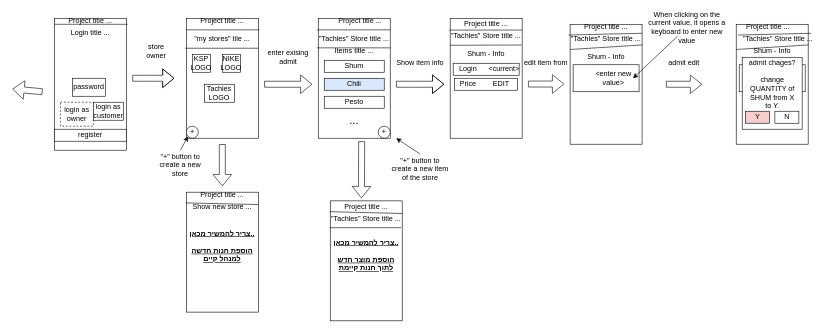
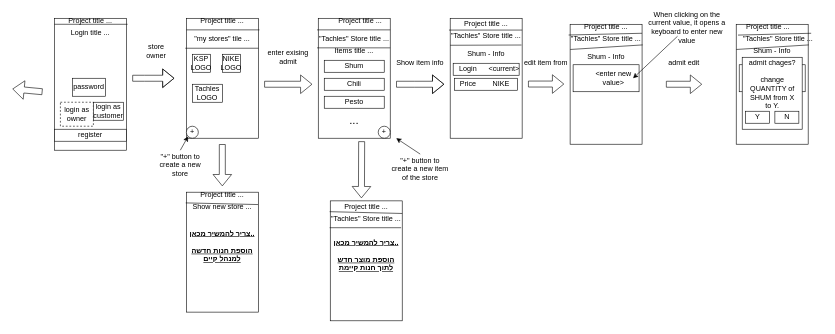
  <mxCell id="0" />
  <mxCell id="1" parent="0" />
  <mxCell id="2" value="" style="rounded=0;whiteSpace=wrap;html=1;" parent="1" vertex="1"><mxGeometry x="90" y="30" width="120" height="220" as="geometry" /></mxCell>
  <mxCell id="3" value="Login title ..." style="text;html=1;strokeColor=none;fillColor=none;align=center;verticalAlign=middle;whiteSpace=wrap;rounded=0;" parent="1" vertex="1"><mxGeometry x="95" y="40" width="110" height="30" as="geometry" /></mxCell>
  <mxCell id="4" value="password" style="rounded=0;whiteSpace=wrap;html=1;" parent="1" vertex="1"><mxGeometry x="120" y="130" width="55" height="30" as="geometry" /></mxCell>
  <mxCell id="5" value="login as owner" style="rounded=0;whiteSpace=wrap;html=1;dashed=1;" parent="1" vertex="1"><mxGeometry x="100" y="170" width="55" height="40" as="geometry" /></mxCell>
  <mxCell id="6" value="login as customer" style="rounded=0;whiteSpace=wrap;html=1;" parent="1" vertex="1"><mxGeometry x="155" y="170" width="50" height="30" as="geometry" /></mxCell>
  <mxCell id="7" value="" style="shape=flexArrow;endArrow=classic;html=1;rounded=0;" parent="1" edge="1"><mxGeometry width="50" height="50" relative="1" as="geometry"><mxPoint x="220" y="130" as="sourcePoint" /><mxPoint x="290" y="130" as="targetPoint" /><Array as="points"><mxPoint x="240" y="130" /></Array></mxGeometry></mxCell>
  <mxCell id="8" value="" style="rounded=0;whiteSpace=wrap;html=1;" parent="1" vertex="1"><mxGeometry x="310" y="30" width="120" height="200" as="geometry" /></mxCell>
  <mxCell id="9" value="store owner" style="text;html=1;strokeColor=none;fillColor=none;align=center;verticalAlign=middle;whiteSpace=wrap;rounded=0;" parent="1" vertex="1"><mxGeometry x="230" y="70" width="60" height="30" as="geometry" /></mxCell>
  <mxCell id="10" value="&quot;my stores&quot; tile ..." style="text;html=1;strokeColor=none;fillColor=none;align=center;verticalAlign=middle;whiteSpace=wrap;rounded=0;" parent="1" vertex="1"><mxGeometry x="300" y="50" width="140" height="30" as="geometry" /></mxCell>
  <mxCell id="11" value="Project title ..." style="text;html=1;strokeColor=none;fillColor=none;align=center;verticalAlign=middle;whiteSpace=wrap;rounded=0;" parent="1" vertex="1"><mxGeometry x="280" y="20" width="180" height="30" as="geometry" /></mxCell>
  <mxCell id="12" value="" style="endArrow=none;html=1;rounded=0;exitX=0.059;exitY=0.998;exitDx=0;exitDy=0;exitPerimeter=0;entryX=0.931;entryY=0.998;entryDx=0;entryDy=0;entryPerimeter=0;" parent="1" source="10" target="10" edge="1"><mxGeometry width="50" height="50" relative="1" as="geometry"><mxPoint x="420" y="160" as="sourcePoint" /><mxPoint x="470" y="110" as="targetPoint" /></mxGeometry></mxCell>
  <mxCell id="13" value="KSP LOGO" style="rounded=0;whiteSpace=wrap;html=1;" parent="1" vertex="1"><mxGeometry x="320" y="90" width="30" height="30" as="geometry" /></mxCell>
  <mxCell id="14" value="NIKE LOGO" style="rounded=0;whiteSpace=wrap;html=1;" parent="1" vertex="1"><mxGeometry x="370" y="90" width="30" height="30" as="geometry" /></mxCell>
- <mxCell id="15" value="Tachles LOGO" style="rounded=0;whiteSpace=wrap;html=1;" parent="1" vertex="1"><mxGeometry x="340" y="140" width="50" height="30" as="geometry" /></mxCell>
+ <mxCell id="15" value="Tachles LOGO" style="rounded=0;whiteSpace=wrap;html=1;" parent="1" vertex="1"><mxGeometry x="320" y="140" width="50" height="30" as="geometry" /></mxCell>
  <mxCell id="16" value="+" style="ellipse;whiteSpace=wrap;html=1;aspect=fixed;" parent="1" vertex="1"><mxGeometry x="310" y="210" width="20" height="20" as="geometry" /></mxCell>
  <mxCell id="17" value="" style="endArrow=classic;html=1;rounded=0;entryX=0;entryY=1;entryDx=0;entryDy=0;exitX=0.5;exitY=0;exitDx=0;exitDy=0;" parent="1" source="18" target="16" edge="1"><mxGeometry width="50" height="50" relative="1" as="geometry"><mxPoint x="230" y="270" as="sourcePoint" /><mxPoint x="260" y="230" as="targetPoint" /></mxGeometry></mxCell>
  <mxCell id="18" value="&quot;+&quot; button to create a new store" style="text;html=1;strokeColor=none;fillColor=none;align=center;verticalAlign=middle;whiteSpace=wrap;rounded=0;" parent="1" vertex="1"><mxGeometry x="250" y="250" width="100" height="50" as="geometry" /></mxCell>
  <mxCell id="19" value="" style="shape=flexArrow;endArrow=classic;html=1;rounded=0;" parent="1" edge="1"><mxGeometry width="50" height="50" relative="1" as="geometry"><mxPoint x="440" y="140" as="sourcePoint" /><mxPoint x="520" y="140" as="targetPoint" /></mxGeometry></mxCell>
  <mxCell id="20" value="Project title ..." style="text;html=1;strokeColor=none;fillColor=none;align=center;verticalAlign=middle;whiteSpace=wrap;rounded=0;" parent="1" vertex="1"><mxGeometry x="60" y="20" width="180" height="30" as="geometry" /></mxCell>
  <mxCell id="21" value="enter exising admit" style="text;html=1;strokeColor=none;fillColor=none;align=center;verticalAlign=middle;whiteSpace=wrap;rounded=0;" parent="1" vertex="1"><mxGeometry x="440" y="80" width="80" height="30" as="geometry" /></mxCell>
  <mxCell id="22" value="" style="rounded=0;whiteSpace=wrap;html=1;" parent="1" vertex="1"><mxGeometry x="530" y="30" width="120" height="200" as="geometry" /></mxCell>
  <mxCell id="23" value="Project title ..." style="text;html=1;strokeColor=none;fillColor=none;align=center;verticalAlign=middle;whiteSpace=wrap;rounded=0;" parent="1" vertex="1"><mxGeometry x="510" y="20" width="180" height="30" as="geometry" /></mxCell>
  <mxCell id="24" value="&quot;Tachles&quot; Store title ..." style="text;html=1;strokeColor=none;fillColor=none;align=center;verticalAlign=middle;whiteSpace=wrap;rounded=0;" parent="1" vertex="1"><mxGeometry x="520" y="50" width="140" height="30" as="geometry" /></mxCell>
  <mxCell id="25" value="" style="endArrow=none;html=1;rounded=0;exitX=0.059;exitY=0.998;exitDx=0;exitDy=0;exitPerimeter=0;entryX=0.931;entryY=0.998;entryDx=0;entryDy=0;entryPerimeter=0;" parent="1" edge="1"><mxGeometry width="50" height="50" relative="1" as="geometry"><mxPoint x="90" y="40" as="sourcePoint" /><mxPoint x="212" y="40" as="targetPoint" /></mxGeometry></mxCell>
  <mxCell id="26" value="" style="endArrow=none;html=1;rounded=0;exitX=0.059;exitY=0.998;exitDx=0;exitDy=0;exitPerimeter=0;entryX=0.931;entryY=0.998;entryDx=0;entryDy=0;entryPerimeter=0;" parent="1" edge="1"><mxGeometry width="50" height="50" relative="1" as="geometry"><mxPoint x="310" y="49.31" as="sourcePoint" /><mxPoint x="432" y="49.31" as="targetPoint" /></mxGeometry></mxCell>
  <mxCell id="27" value="" style="endArrow=none;html=1;rounded=0;exitX=0.059;exitY=0.998;exitDx=0;exitDy=0;exitPerimeter=0;entryX=0.931;entryY=0.998;entryDx=0;entryDy=0;entryPerimeter=0;" parent="1" edge="1"><mxGeometry width="50" height="50" relative="1" as="geometry"><mxPoint x="528" y="49.31" as="sourcePoint" /><mxPoint x="650" y="49.31" as="targetPoint" /></mxGeometry></mxCell>
  <mxCell id="28" value="" style="endArrow=none;html=1;rounded=0;exitX=0.059;exitY=0.998;exitDx=0;exitDy=0;exitPerimeter=0;entryX=0.931;entryY=0.998;entryDx=0;entryDy=0;entryPerimeter=0;" parent="1" edge="1"><mxGeometry width="50" height="50" relative="1" as="geometry"><mxPoint x="528" y="79.31" as="sourcePoint" /><mxPoint x="650" y="79.31" as="targetPoint" /></mxGeometry></mxCell>
  <mxCell id="29" value="Shum" style="rounded=0;whiteSpace=wrap;html=1;" parent="1" vertex="1"><mxGeometry x="540" y="100" width="100" height="20" as="geometry" /></mxCell>
  <mxCell id="30" value="Items title ..." style="text;html=1;strokeColor=none;fillColor=none;align=center;verticalAlign=middle;whiteSpace=wrap;rounded=0;" parent="1" vertex="1"><mxGeometry x="520" y="70" width="140" height="30" as="geometry" /></mxCell>
- <mxCell id="31" value="Chili" style="rounded=0;whiteSpace=wrap;html=1;fillColor=#dae8fc;" parent="1" vertex="1"><mxGeometry x="540" y="130" width="100" height="20" as="geometry" /></mxCell>
+ <mxCell id="31" value="Chili" style="rounded=0;whiteSpace=wrap;html=1;" parent="1" vertex="1"><mxGeometry x="540" y="130" width="100" height="20" as="geometry" /></mxCell>
  <mxCell id="32" value="Pesto" style="rounded=0;whiteSpace=wrap;html=1;" parent="1" vertex="1"><mxGeometry x="540" y="160" width="100" height="20" as="geometry" /></mxCell>
  <mxCell id="33" value="&lt;font style=&quot;font-size: 19px;&quot;&gt;...&lt;/font&gt;" style="text;html=1;strokeColor=none;fillColor=none;align=center;verticalAlign=middle;whiteSpace=wrap;rounded=0;" parent="1" vertex="1"><mxGeometry x="560" y="185" width="60" height="30" as="geometry" /></mxCell>
  <mxCell id="34" value="" style="shape=flexArrow;endArrow=classic;html=1;rounded=0;" parent="1" edge="1"><mxGeometry width="50" height="50" relative="1" as="geometry"><mxPoint x="660" y="140" as="sourcePoint" /><mxPoint x="740" y="140" as="targetPoint" /><Array as="points"><mxPoint x="690" y="140" /></Array></mxGeometry></mxCell>
  <mxCell id="35" value="" style="rounded=0;whiteSpace=wrap;html=1;" parent="1" vertex="1"><mxGeometry x="750" y="30" width="120" height="200" as="geometry" /></mxCell>
  <mxCell id="36" value="Project title ..." style="text;html=1;strokeColor=none;fillColor=none;align=center;verticalAlign=middle;whiteSpace=wrap;rounded=0;" parent="1" vertex="1"><mxGeometry x="720" y="25" width="180" height="30" as="geometry" /></mxCell>
  <mxCell id="37" value="" style="endArrow=none;html=1;rounded=0;exitX=0.059;exitY=0.998;exitDx=0;exitDy=0;exitPerimeter=0;entryX=0.931;entryY=0.998;entryDx=0;entryDy=0;entryPerimeter=0;" parent="1" edge="1"><mxGeometry width="50" height="50" relative="1" as="geometry"><mxPoint x="748" y="49.66" as="sourcePoint" /><mxPoint x="870" y="49.66" as="targetPoint" /></mxGeometry></mxCell>
  <mxCell id="38" value="&quot;Tachles&quot; Store title ..." style="text;html=1;strokeColor=none;fillColor=none;align=center;verticalAlign=middle;whiteSpace=wrap;rounded=0;" parent="1" vertex="1"><mxGeometry x="740" y="45" width="140" height="30" as="geometry" /></mxCell>
  <mxCell id="39" value="" style="endArrow=none;html=1;rounded=0;entryX=0.921;entryY=0.986;entryDx=0;entryDy=0;entryPerimeter=0;exitX=0.071;exitY=1;exitDx=0;exitDy=0;exitPerimeter=0;" parent="1" source="38" target="38" edge="1"><mxGeometry width="50" height="50" relative="1" as="geometry"><mxPoint x="780" y="125" as="sourcePoint" /><mxPoint x="830" y="75" as="targetPoint" /></mxGeometry></mxCell>
  <mxCell id="40" value="Shum - Info" style="text;html=1;strokeColor=none;fillColor=none;align=center;verticalAlign=middle;whiteSpace=wrap;rounded=0;" parent="1" vertex="1"><mxGeometry x="740" y="75" width="140" height="30" as="geometry" /></mxCell>
  <mxCell id="41" value="" style="rounded=0;whiteSpace=wrap;html=1;" parent="1" vertex="1"><mxGeometry x="755" y="105" width="110" height="20" as="geometry" /></mxCell>
  <mxCell id="42" value="Login" style="text;html=1;strokeColor=none;fillColor=none;align=center;verticalAlign=middle;whiteSpace=wrap;rounded=0;" parent="1" vertex="1"><mxGeometry x="750" y="100" width="60" height="30" as="geometry" /></mxCell>
  <mxCell id="43" value="&amp;lt;current&amp;gt;" style="text;html=1;strokeColor=none;fillColor=none;align=center;verticalAlign=middle;whiteSpace=wrap;rounded=0;" parent="1" vertex="1"><mxGeometry x="810" y="100" width="60" height="30" as="geometry" /></mxCell>
  <mxCell id="44" value="" style="rounded=0;whiteSpace=wrap;html=1;" parent="1" vertex="1"><mxGeometry x="757.5" y="130" width="105" height="20" as="geometry" /></mxCell>
  <mxCell id="45" value="Price" style="text;html=1;strokeColor=none;fillColor=none;align=center;verticalAlign=middle;whiteSpace=wrap;rounded=0;" parent="1" vertex="1"><mxGeometry x="750" y="125" width="60" height="30" as="geometry" /></mxCell>
- <mxCell id="46" value="EDIT" style="text;html=1;strokeColor=none;fillColor=none;align=center;verticalAlign=middle;whiteSpace=wrap;rounded=0;" parent="1" vertex="1"><mxGeometry x="805" y="125" width="60" height="30" as="geometry" /></mxCell>
+ <mxCell id="46" value="NIKE" style="text;html=1;strokeColor=none;fillColor=none;align=center;verticalAlign=middle;whiteSpace=wrap;rounded=0;" parent="1" vertex="1"><mxGeometry x="805" y="125" width="60" height="30" as="geometry" /></mxCell>
  <mxCell id="47" value="" style="shape=flexArrow;endArrow=classic;html=1;rounded=0;" parent="1" edge="1"><mxGeometry width="50" height="50" relative="1" as="geometry"><mxPoint x="880" y="139.66" as="sourcePoint" /><mxPoint x="940" y="139.66" as="targetPoint" /></mxGeometry></mxCell>
  <mxCell id="48" value="Show item info" style="text;html=1;strokeColor=none;fillColor=none;align=center;verticalAlign=middle;whiteSpace=wrap;rounded=0;" parent="1" vertex="1"><mxGeometry x="640" y="90" width="120" height="30" as="geometry" /></mxCell>
  <mxCell id="49" value="edit item from" style="text;html=1;strokeColor=none;fillColor=none;align=center;verticalAlign=middle;whiteSpace=wrap;rounded=0;" parent="1" vertex="1"><mxGeometry x="860" y="90" width="100" height="30" as="geometry" /></mxCell>
  <mxCell id="50" value="" style="rounded=0;whiteSpace=wrap;html=1;" parent="1" vertex="1"><mxGeometry x="950" y="40" width="120" height="200" as="geometry" /></mxCell>
  <mxCell id="51" value="" style="rounded=0;whiteSpace=wrap;html=1;" parent="1" vertex="1"><mxGeometry x="955" y="107.5" width="110" height="45" as="geometry" /></mxCell>
  <mxCell id="52" value="&amp;lt;enter new value&amp;gt;" style="text;html=1;strokeColor=none;fillColor=none;align=center;verticalAlign=middle;whiteSpace=wrap;rounded=0;" parent="1" vertex="1"><mxGeometry x="990" y="115" width="65" height="30" as="geometry" /></mxCell>
  <mxCell id="53" value="Project title ..." style="text;html=1;strokeColor=none;fillColor=none;align=center;verticalAlign=middle;whiteSpace=wrap;rounded=0;" parent="1" vertex="1"><mxGeometry x="920" y="30" width="180" height="30" as="geometry" /></mxCell>
  <mxCell id="54" value="" style="endArrow=none;html=1;rounded=0;exitX=0.153;exitY=0.929;exitDx=0;exitDy=0;exitPerimeter=0;" parent="1" source="53" edge="1"><mxGeometry width="50" height="50" relative="1" as="geometry"><mxPoint x="1020" y="105" as="sourcePoint" /><mxPoint x="1070" y="55" as="targetPoint" /></mxGeometry></mxCell>
  <mxCell id="55" value="&quot;Tachles&quot; Store title ..." style="text;html=1;strokeColor=none;fillColor=none;align=center;verticalAlign=middle;whiteSpace=wrap;rounded=0;" parent="1" vertex="1"><mxGeometry x="940" y="50" width="140" height="30" as="geometry" /></mxCell>
  <mxCell id="56" value="" style="endArrow=none;html=1;rounded=0;entryX=1.008;entryY=0.172;entryDx=0;entryDy=0;entryPerimeter=0;exitX=0.002;exitY=0.21;exitDx=0;exitDy=0;exitPerimeter=0;" parent="1" source="50" target="50" edge="1"><mxGeometry width="50" height="50" relative="1" as="geometry"><mxPoint x="1110" y="110" as="sourcePoint" /><mxPoint x="950" y="120" as="targetPoint" /></mxGeometry></mxCell>
  <mxCell id="57" value="Shum - Info" style="text;html=1;strokeColor=none;fillColor=none;align=center;verticalAlign=middle;whiteSpace=wrap;rounded=0;" parent="1" vertex="1"><mxGeometry x="940" y="80" width="140" height="30" as="geometry" /></mxCell>
  <mxCell id="58" value="" style="endArrow=classic;html=1;rounded=0;entryX=1;entryY=0.5;entryDx=0;entryDy=0;" parent="1" source="59" target="52" edge="1"><mxGeometry width="50" height="50" relative="1" as="geometry"><mxPoint x="1100" y="100" as="sourcePoint" /><mxPoint x="1190" y="70" as="targetPoint" /></mxGeometry></mxCell>
  <mxCell id="59" value="When clicking on the current value, it opens a keyboard to enter new value" style="text;html=1;strokeColor=none;fillColor=none;align=center;verticalAlign=middle;whiteSpace=wrap;rounded=0;" parent="1" vertex="1"><mxGeometry x="1070" y="30" width="150" height="30" as="geometry" /></mxCell>
  <mxCell id="60" value="" style="rounded=0;whiteSpace=wrap;html=1;" parent="1" vertex="1"><mxGeometry x="1227" y="40" width="120" height="200" as="geometry" /></mxCell>
  <mxCell id="61" value="" style="rounded=0;whiteSpace=wrap;html=1;" parent="1" vertex="1"><mxGeometry x="1232" y="107.5" width="110" height="45" as="geometry" /></mxCell>
  <mxCell id="62" value="" style="endArrow=none;html=1;rounded=0;exitX=0.153;exitY=0.929;exitDx=0;exitDy=0;exitPerimeter=0;" parent="1" edge="1"><mxGeometry width="50" height="50" relative="1" as="geometry"><mxPoint x="1230" y="58" as="sourcePoint" /><mxPoint x="1352" y="55" as="targetPoint" /></mxGeometry></mxCell>
  <mxCell id="63" value="" style="endArrow=none;html=1;rounded=0;entryX=1.008;entryY=0.172;entryDx=0;entryDy=0;entryPerimeter=0;exitX=0.002;exitY=0.21;exitDx=0;exitDy=0;exitPerimeter=0;" parent="1" source="60" target="60" edge="1"><mxGeometry width="50" height="50" relative="1" as="geometry"><mxPoint x="1392" y="110" as="sourcePoint" /><mxPoint x="1232" y="120" as="targetPoint" /></mxGeometry></mxCell>
  <mxCell id="64" value="" style="shape=flexArrow;endArrow=classic;html=1;rounded=0;" parent="1" edge="1"><mxGeometry width="50" height="50" relative="1" as="geometry"><mxPoint x="1110" y="140" as="sourcePoint" /><mxPoint x="1170" y="140" as="targetPoint" /></mxGeometry></mxCell>
  <mxCell id="65" value="admit edit" style="text;html=1;strokeColor=none;fillColor=none;align=center;verticalAlign=middle;whiteSpace=wrap;rounded=0;" parent="1" vertex="1"><mxGeometry x="1110" y="90" width="60" height="30" as="geometry" /></mxCell>
  <mxCell id="66" value="Text" style="text;html=1;strokeColor=none;fillColor=none;align=center;verticalAlign=middle;whiteSpace=wrap;rounded=0;" parent="1" vertex="1"><mxGeometry x="1250" y="160" width="60" height="30" as="geometry" /></mxCell>
  <mxCell id="67" value="" style="rounded=0;whiteSpace=wrap;html=1;" parent="1" vertex="1"><mxGeometry x="1237" y="95" width="100" height="120" as="geometry" /></mxCell>
  <mxCell id="68" value="admit chages?&lt;br&gt;&lt;br&gt;change QUANTITY of SHUM from X to Y." style="text;html=1;strokeColor=none;fillColor=none;align=center;verticalAlign=middle;whiteSpace=wrap;rounded=0;" parent="1" vertex="1"><mxGeometry x="1242.5" y="125" width="89" height="30" as="geometry" /></mxCell>
  <mxCell id="69" value="N" style="rounded=0;whiteSpace=wrap;html=1;" parent="1" vertex="1"><mxGeometry x="1291.5" y="185" width="40" height="20" as="geometry" /></mxCell>
- <mxCell id="70" value="Y" style="rounded=0;whiteSpace=wrap;html=1;fillColor=#f8cecc;" parent="1" vertex="1"><mxGeometry x="1242.5" y="185" width="40" height="20" as="geometry" /></mxCell>
+ <mxCell id="70" value="Y" style="rounded=0;whiteSpace=wrap;html=1;" parent="1" vertex="1"><mxGeometry x="1242.5" y="185" width="40" height="20" as="geometry" /></mxCell>
  <mxCell id="71" value="Project title ..." style="text;html=1;strokeColor=none;fillColor=none;align=center;verticalAlign=middle;whiteSpace=wrap;rounded=0;" parent="1" vertex="1"><mxGeometry x="1190" y="30" width="180" height="30" as="geometry" /></mxCell>
  <mxCell id="72" value="&quot;Tachles&quot; Store title ..." style="text;html=1;strokeColor=none;fillColor=none;align=center;verticalAlign=middle;whiteSpace=wrap;rounded=0;" parent="1" vertex="1"><mxGeometry x="1227" y="50" width="140" height="30" as="geometry" /></mxCell>
  <mxCell id="73" value="Shum - Info" style="text;html=1;strokeColor=none;fillColor=none;align=center;verticalAlign=middle;whiteSpace=wrap;rounded=0;" parent="1" vertex="1"><mxGeometry x="1217" y="70" width="140" height="30" as="geometry" /></mxCell>
  <mxCell id="74" value="" style="shape=flexArrow;endArrow=classic;html=1;rounded=0;" parent="1" edge="1"><mxGeometry width="50" height="50" relative="1" as="geometry"><mxPoint x="370" y="240" as="sourcePoint" /><mxPoint x="370" y="310" as="targetPoint" /></mxGeometry></mxCell>
  <mxCell id="75" value="" style="rounded=0;whiteSpace=wrap;html=1;" parent="1" vertex="1"><mxGeometry x="310" y="320" width="120" height="200" as="geometry" /></mxCell>
  <mxCell id="76" value="+" style="ellipse;whiteSpace=wrap;html=1;aspect=fixed;" parent="1" vertex="1"><mxGeometry x="630" y="210" width="20" height="20" as="geometry" /></mxCell>
  <mxCell id="77" value="" style="endArrow=classic;html=1;rounded=0;exitX=0.5;exitY=0;exitDx=0;exitDy=0;" parent="1" source="78" edge="1"><mxGeometry width="50" height="50" relative="1" as="geometry"><mxPoint x="630" y="276.5" as="sourcePoint" /><mxPoint x="660" y="230" as="targetPoint" /></mxGeometry></mxCell>
  <mxCell id="78" value="&quot;+&quot; button to create a new item of the store" style="text;html=1;strokeColor=none;fillColor=none;align=center;verticalAlign=middle;whiteSpace=wrap;rounded=0;" parent="1" vertex="1"><mxGeometry x="650" y="256.5" width="100" height="50" as="geometry" /></mxCell>
  <mxCell id="79" value="Project title ..." style="text;html=1;strokeColor=none;fillColor=none;align=center;verticalAlign=middle;whiteSpace=wrap;rounded=0;" parent="1" vertex="1"><mxGeometry x="280" y="310" width="180" height="30" as="geometry" /></mxCell>
  <mxCell id="80" value="" style="endArrow=none;html=1;rounded=0;exitX=0.161;exitY=0.929;exitDx=0;exitDy=0;exitPerimeter=0;entryX=0.831;entryY=1.021;entryDx=0;entryDy=0;entryPerimeter=0;" parent="1" source="79" target="79" edge="1"><mxGeometry width="50" height="50" relative="1" as="geometry"><mxPoint x="420" y="400" as="sourcePoint" /><mxPoint x="470" y="350" as="targetPoint" /></mxGeometry></mxCell>
  <mxCell id="81" value="Show new store ..." style="text;html=1;strokeColor=none;fillColor=none;align=center;verticalAlign=middle;whiteSpace=wrap;rounded=0;" parent="1" vertex="1"><mxGeometry x="290" y="330" width="160" height="30" as="geometry" /></mxCell>
  <mxCell id="82" value="&lt;b&gt;&lt;u&gt;צריך להמשיך מכאן..&lt;br&gt;&lt;br&gt;הוספת חנות חדשה למנהל קיים&lt;br&gt;&lt;/u&gt;&lt;/b&gt;" style="text;html=1;strokeColor=none;fillColor=none;align=center;verticalAlign=middle;whiteSpace=wrap;rounded=0;" parent="1" vertex="1"><mxGeometry x="310" y="360" width="120" height="100" as="geometry" /></mxCell>
  <mxCell id="83" value="register" style="rounded=0;whiteSpace=wrap;html=1;" parent="1" vertex="1"><mxGeometry x="90" y="215" width="120" height="20" as="geometry" /></mxCell>
  <mxCell id="84" value="" style="shape=flexArrow;endArrow=classic;html=1;rounded=0;exitX=0.456;exitY=1.026;exitDx=0;exitDy=0;exitPerimeter=0;" edge="1" parent="1"><mxGeometry width="50" height="50" relative="1" as="geometry"><mxPoint x="602.36" y="235.2" as="sourcePoint" /><mxPoint x="602" y="330" as="targetPoint" /></mxGeometry></mxCell>
  <mxCell id="85" value="" style="rounded=0;whiteSpace=wrap;html=1;" vertex="1" parent="1"><mxGeometry x="550" y="334.5" width="120" height="200" as="geometry" /></mxCell>
  <mxCell id="86" value="" style="endArrow=none;html=1;rounded=0;exitX=0.161;exitY=0.929;exitDx=0;exitDy=0;exitPerimeter=0;entryX=0.831;entryY=1.021;entryDx=0;entryDy=0;entryPerimeter=0;" edge="1" parent="1"><mxGeometry width="50" height="50" relative="1" as="geometry"><mxPoint x="549" y="352.5" as="sourcePoint" /><mxPoint x="670" y="355.5" as="targetPoint" /></mxGeometry></mxCell>
  <mxCell id="87" value="&lt;b&gt;&lt;u&gt;צריך להמשיך מכאן..&lt;br&gt;&lt;br&gt;הוספת מוצר חדש לתוך חנות קיימת&lt;br&gt;&lt;/u&gt;&lt;/b&gt;" style="text;html=1;strokeColor=none;fillColor=none;align=center;verticalAlign=middle;whiteSpace=wrap;rounded=0;" vertex="1" parent="1"><mxGeometry x="550" y="374.5" width="120" height="100" as="geometry" /></mxCell>
  <mxCell id="88" value="Project title ..." style="text;html=1;strokeColor=none;fillColor=none;align=center;verticalAlign=middle;whiteSpace=wrap;rounded=0;" vertex="1" parent="1"><mxGeometry x="520" y="330" width="180" height="30" as="geometry" /></mxCell>
  <mxCell id="89" value="&quot;Tachles&quot; Store title ..." style="text;html=1;strokeColor=none;fillColor=none;align=center;verticalAlign=middle;whiteSpace=wrap;rounded=0;" vertex="1" parent="1"><mxGeometry x="540" y="350" width="140" height="30" as="geometry" /></mxCell>
  <mxCell id="90" value="" style="endArrow=none;html=1;rounded=0;exitX=0.064;exitY=0.975;exitDx=0;exitDy=0;exitPerimeter=0;entryX=0.916;entryY=0.975;entryDx=0;entryDy=0;entryPerimeter=0;" edge="1" parent="1" source="89" target="89"><mxGeometry width="50" height="50" relative="1" as="geometry"><mxPoint x="630" y="400" as="sourcePoint" /><mxPoint x="680" y="350" as="targetPoint" /></mxGeometry></mxCell>
  <mxCell id="91" value="" style="shape=flexArrow;endArrow=classic;html=1;rounded=0;" edge="1" parent="1"><mxGeometry width="50" height="50" relative="1" as="geometry"><mxPoint x="70" y="152.5" as="sourcePoint" /><mxPoint x="20" y="147.812" as="targetPoint" /></mxGeometry></mxCell>
